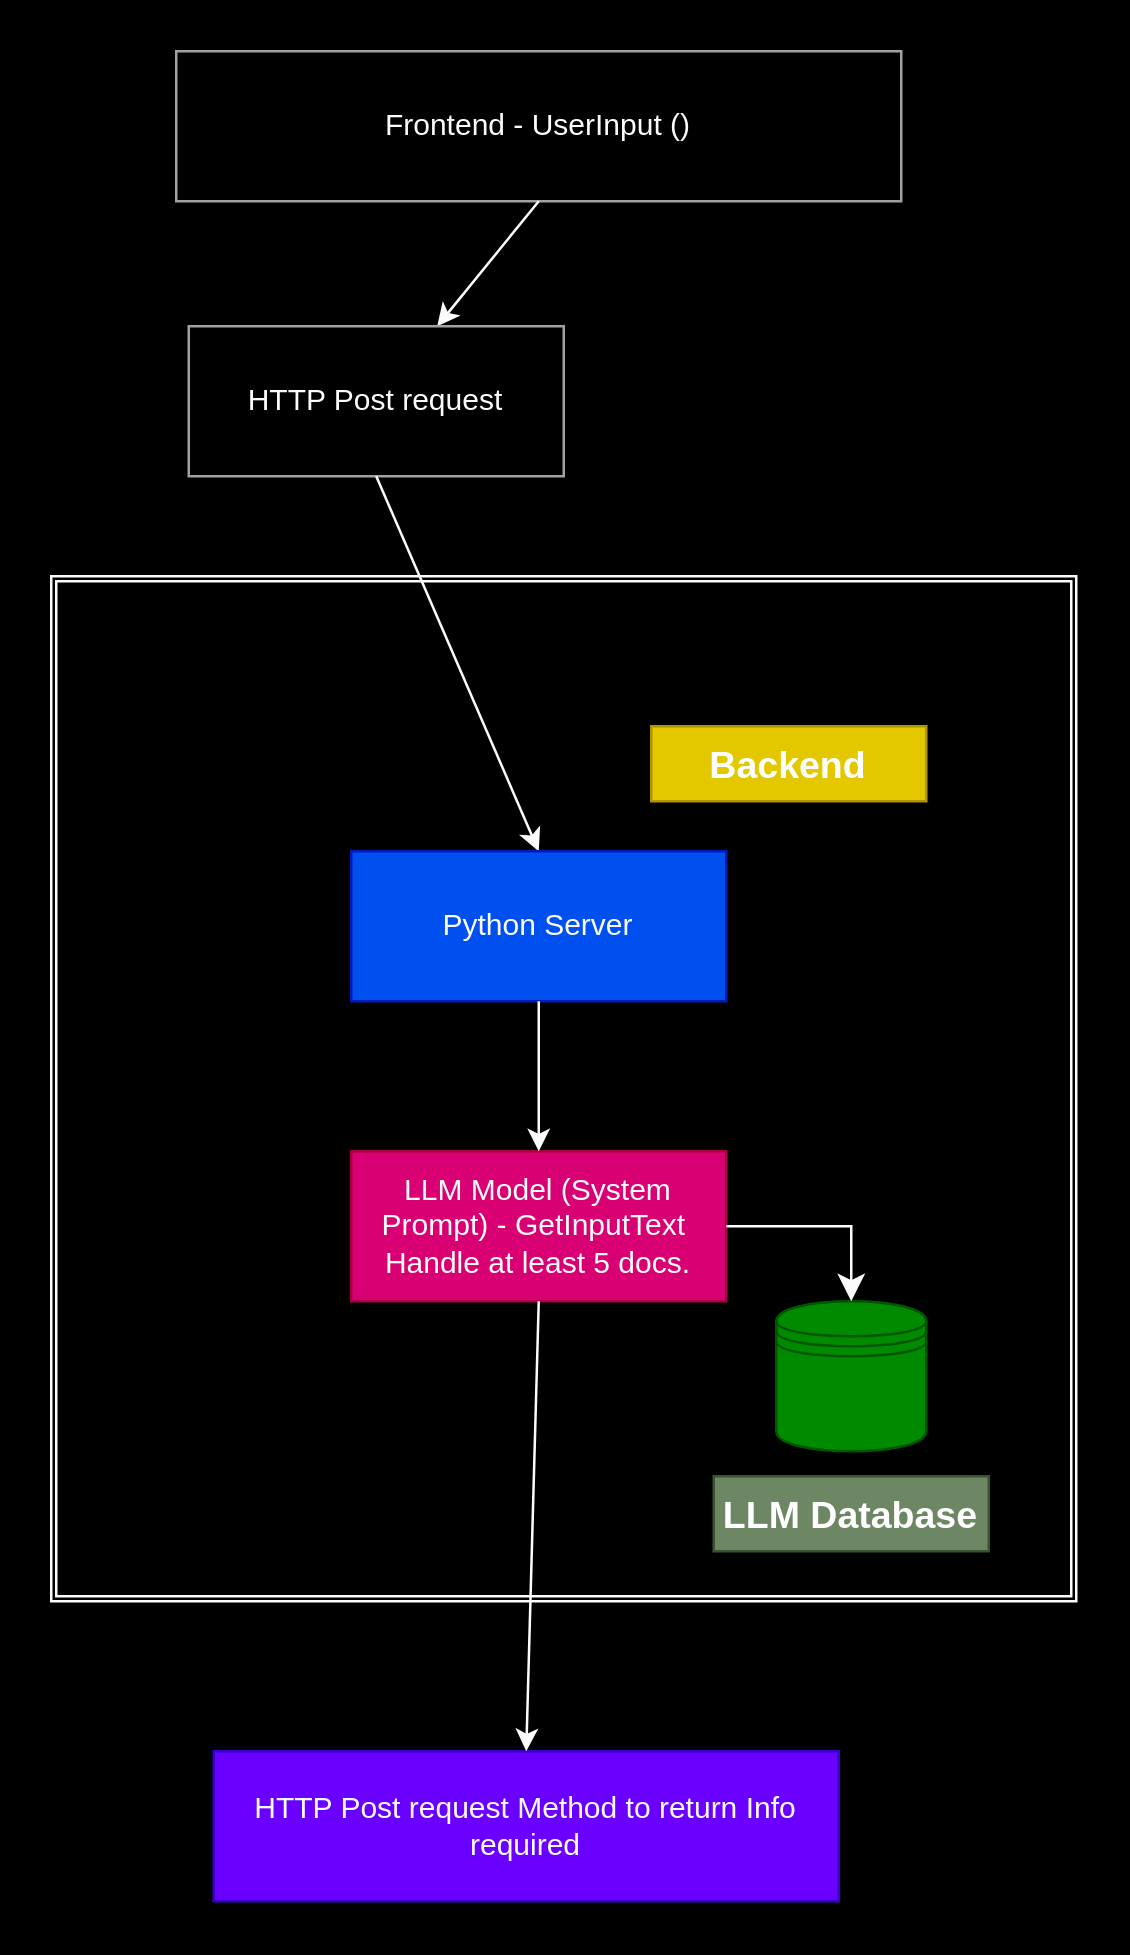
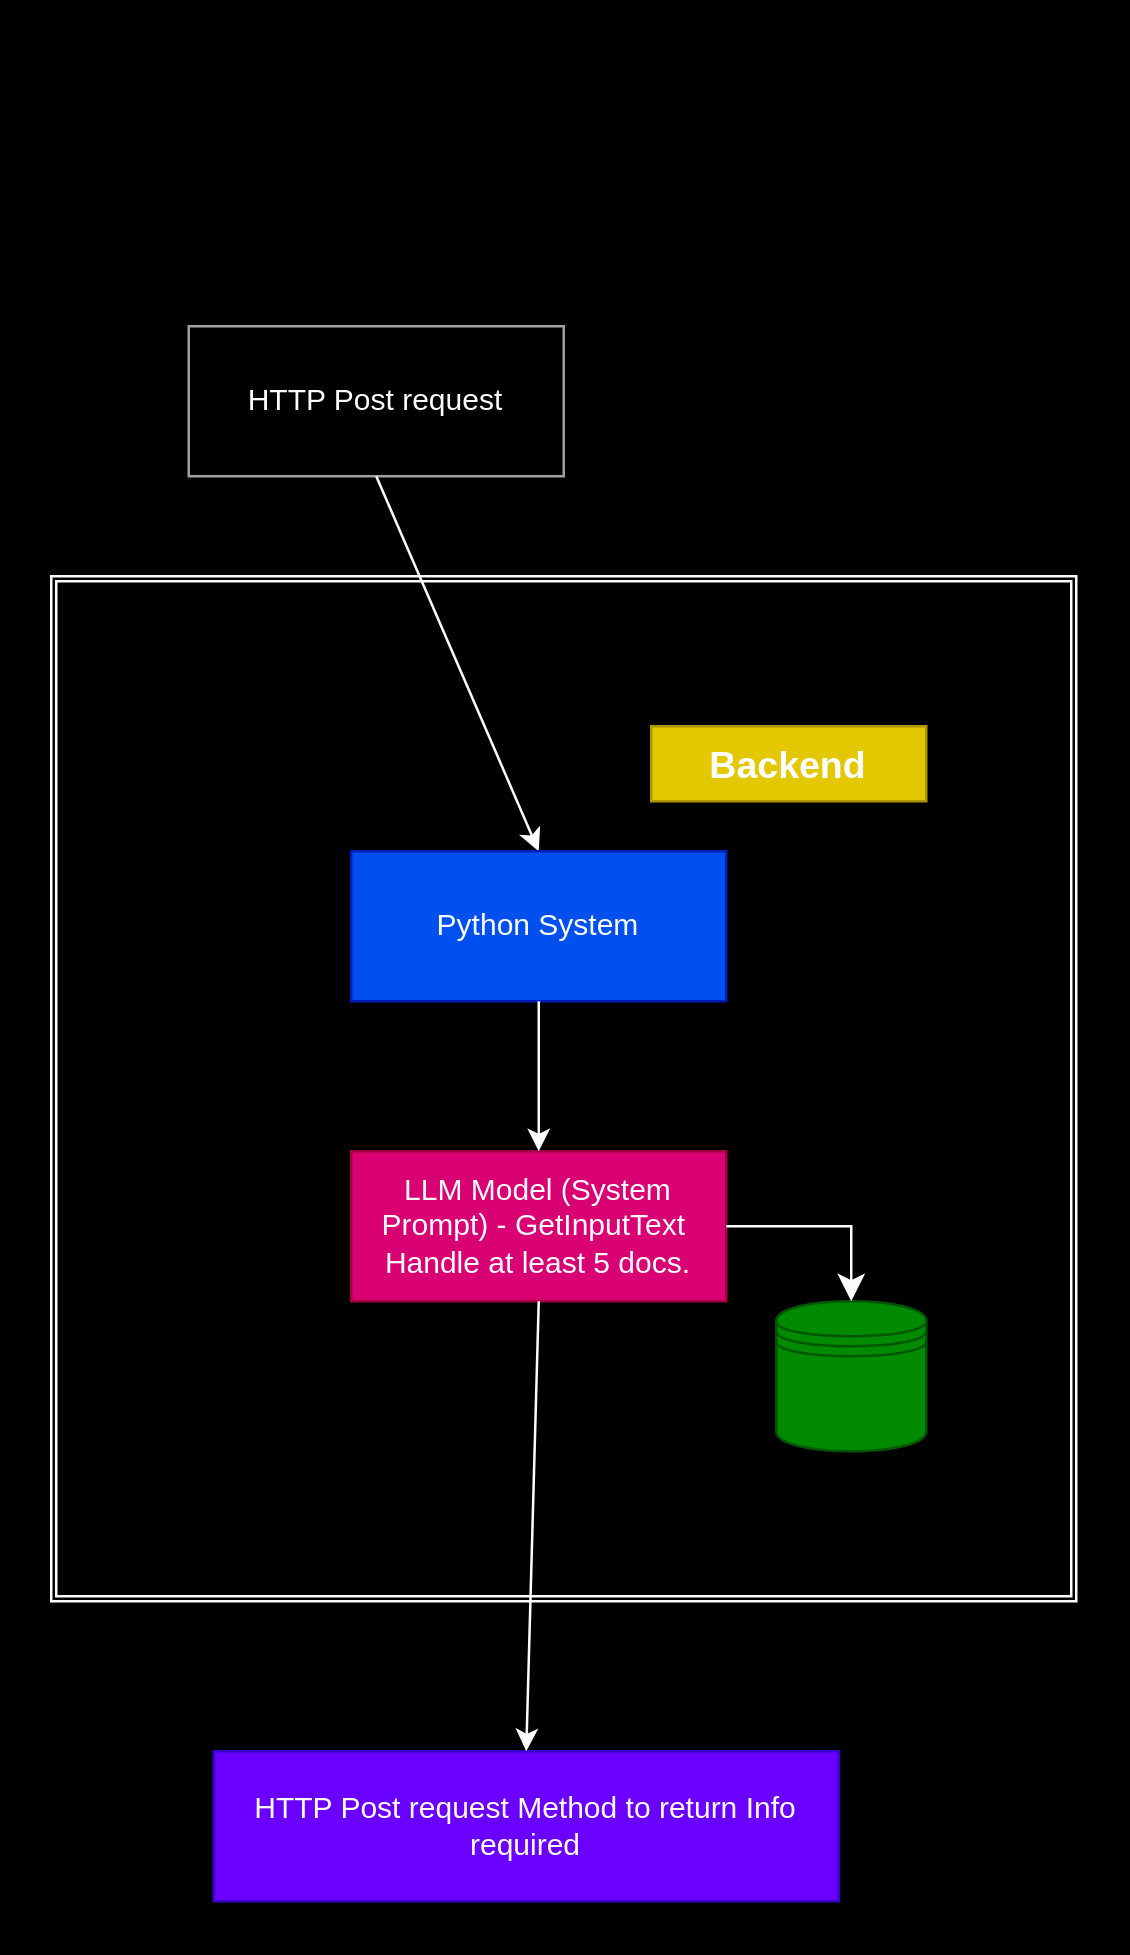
  <mxCell id="0" />
  <mxCell id="1" parent="0" />
- <mxCell id="2" value="&lt;font style=&quot;color: rgb(252, 252, 252);&quot;&gt;Frontend - UserInput ()&lt;/font&gt;" style="rounded=0;whiteSpace=wrap;html=1;gradientColor=none;fillColor=none;strokeColor=#A1A1A1;" vertex="1" parent="1"><mxGeometry x="70" y="20" width="290" height="60" as="geometry" /></mxCell>
- <mxCell id="3" value="" style="endArrow=classic;html=1;exitX=0.5;exitY=1;exitDx=0;exitDy=0;strokeColor=#FCFCFC;" edge="1" parent="1" source="2" target="4"><mxGeometry width="50" height="50" relative="1" as="geometry"><mxPoint x="210" y="550" as="sourcePoint" /><mxPoint x="210" y="140" as="targetPoint" /></mxGeometry></mxCell>
  <mxCell id="4" value="&lt;font style=&quot;color: rgb(252, 252, 252);&quot;&gt;HTTP Post request&lt;/font&gt;" style="rounded=0;whiteSpace=wrap;html=1;gradientColor=none;fillColor=none;strokeColor=#A1A1A1;" vertex="1" parent="1"><mxGeometry x="75" y="130" width="150" height="60" as="geometry" /></mxCell>
  <mxCell id="5" value="" style="endArrow=classic;html=1;strokeColor=#FCFCFC;exitX=0.5;exitY=1;exitDx=0;exitDy=0;entryX=0.5;entryY=0;entryDx=0;entryDy=0;" edge="1" parent="1" source="4" target="6"><mxGeometry width="50" height="50" relative="1" as="geometry"><mxPoint x="210" y="550" as="sourcePoint" /><mxPoint x="215" y="310" as="targetPoint" /></mxGeometry></mxCell>
- <mxCell id="6" value="&lt;font style=&quot;color: rgb(252, 252, 252);&quot;&gt;Python Server&lt;/font&gt;" style="rounded=0;whiteSpace=wrap;html=1;fillColor=#0050ef;strokeColor=#001DBC;fontColor=#ffffff;" vertex="1" parent="1"><mxGeometry x="140" y="340" width="150" height="60" as="geometry" /></mxCell>
+ <mxCell id="6" value="&lt;font style=&quot;color: rgb(252, 252, 252);&quot;&gt;Python System&lt;/font&gt;" style="rounded=0;whiteSpace=wrap;html=1;fillColor=#0050ef;strokeColor=#001DBC;fontColor=#ffffff;" vertex="1" parent="1"><mxGeometry x="140" y="340" width="150" height="60" as="geometry" /></mxCell>
  <mxCell id="7" value="&lt;font style=&quot;color: rgb(252, 252, 252);&quot;&gt;LLM Model (System Prompt) - GetInputText&amp;nbsp;&lt;br&gt;Handle at least 5 docs.&lt;/font&gt;" style="rounded=0;whiteSpace=wrap;html=1;fillColor=#d80073;strokeColor=#A50040;fontColor=#ffffff;" vertex="1" parent="1"><mxGeometry x="140" y="460" width="150" height="60" as="geometry" /></mxCell>
  <mxCell id="8" value="" style="endArrow=classic;html=1;strokeColor=#FCFCFC;exitX=0.5;exitY=1;exitDx=0;exitDy=0;entryX=0.5;entryY=0;entryDx=0;entryDy=0;" edge="1" parent="1" source="6" target="7"><mxGeometry width="50" height="50" relative="1" as="geometry"><mxPoint x="225" y="230" as="sourcePoint" /><mxPoint x="225" y="320" as="targetPoint" /></mxGeometry></mxCell>
  <mxCell id="9" value="&lt;font style=&quot;color: rgb(252, 252, 252);&quot;&gt;HTTP Post request Method to return Info required&lt;/font&gt;" style="rounded=0;whiteSpace=wrap;html=1;fillColor=#6a00ff;strokeColor=#3700CC;fontColor=#ffffff;" vertex="1" parent="1"><mxGeometry x="85" y="700" width="250" height="60" as="geometry" /></mxCell>
  <mxCell id="10" value="" style="endArrow=classic;html=1;strokeColor=#FCFCFC;exitX=0.5;exitY=1;exitDx=0;exitDy=0;entryX=0.5;entryY=0;entryDx=0;entryDy=0;" edge="1" parent="1" source="7" target="9"><mxGeometry width="50" height="50" relative="1" as="geometry"><mxPoint x="225" y="380" as="sourcePoint" /><mxPoint x="225" y="470" as="targetPoint" /></mxGeometry></mxCell>
  <mxCell id="11" value="" style="shape=ext;double=1;whiteSpace=wrap;html=1;aspect=fixed;gradientColor=default;fillColor=none;strokeColor=#FCFCFC;" vertex="1" parent="1"><mxGeometry x="20" y="230" width="410" height="410" as="geometry" /></mxCell>
  <mxCell id="12" value="" style="shape=datastore;whiteSpace=wrap;html=1;fillColor=#008a00;fontColor=#ffffff;strokeColor=#005700;" vertex="1" parent="1"><mxGeometry x="310" y="520" width="60" height="60" as="geometry" /></mxCell>
  <mxCell id="13" value="" style="edgeStyle=segmentEdgeStyle;endArrow=classic;html=1;curved=0;rounded=0;endSize=8;startSize=8;entryX=0.5;entryY=0;entryDx=0;entryDy=0;exitX=1;exitY=0.5;exitDx=0;exitDy=0;strokeColor=#FCFCFC;" edge="1" parent="1" source="7" target="12"><mxGeometry width="50" height="50" relative="1" as="geometry"><mxPoint x="210" y="550" as="sourcePoint" /><mxPoint x="260" y="500" as="targetPoint" /></mxGeometry></mxCell>
  <mxCell id="14" value="&lt;font style=&quot;font-size: 15px; color: rgb(255, 255, 255);&quot;&gt;&lt;b style=&quot;&quot;&gt;Backend&lt;/b&gt;&lt;/font&gt;" style="text;html=1;align=center;verticalAlign=middle;whiteSpace=wrap;rounded=0;fillColor=#e3c800;fontColor=#000000;strokeColor=#B09500;" vertex="1" parent="1"><mxGeometry x="260" y="290" width="110" height="30" as="geometry" /></mxCell>
- <mxCell id="15" value="&lt;font style=&quot;font-size: 15px; color: rgb(255, 255, 255);&quot;&gt;&lt;b style=&quot;&quot;&gt;LLM Database&lt;/b&gt;&lt;/font&gt;" style="text;html=1;align=center;verticalAlign=middle;whiteSpace=wrap;rounded=0;fillColor=#6d8764;fontColor=#ffffff;strokeColor=#3A5431;" vertex="1" parent="1"><mxGeometry x="285" y="590" width="110" height="30" as="geometry" /></mxCell>
